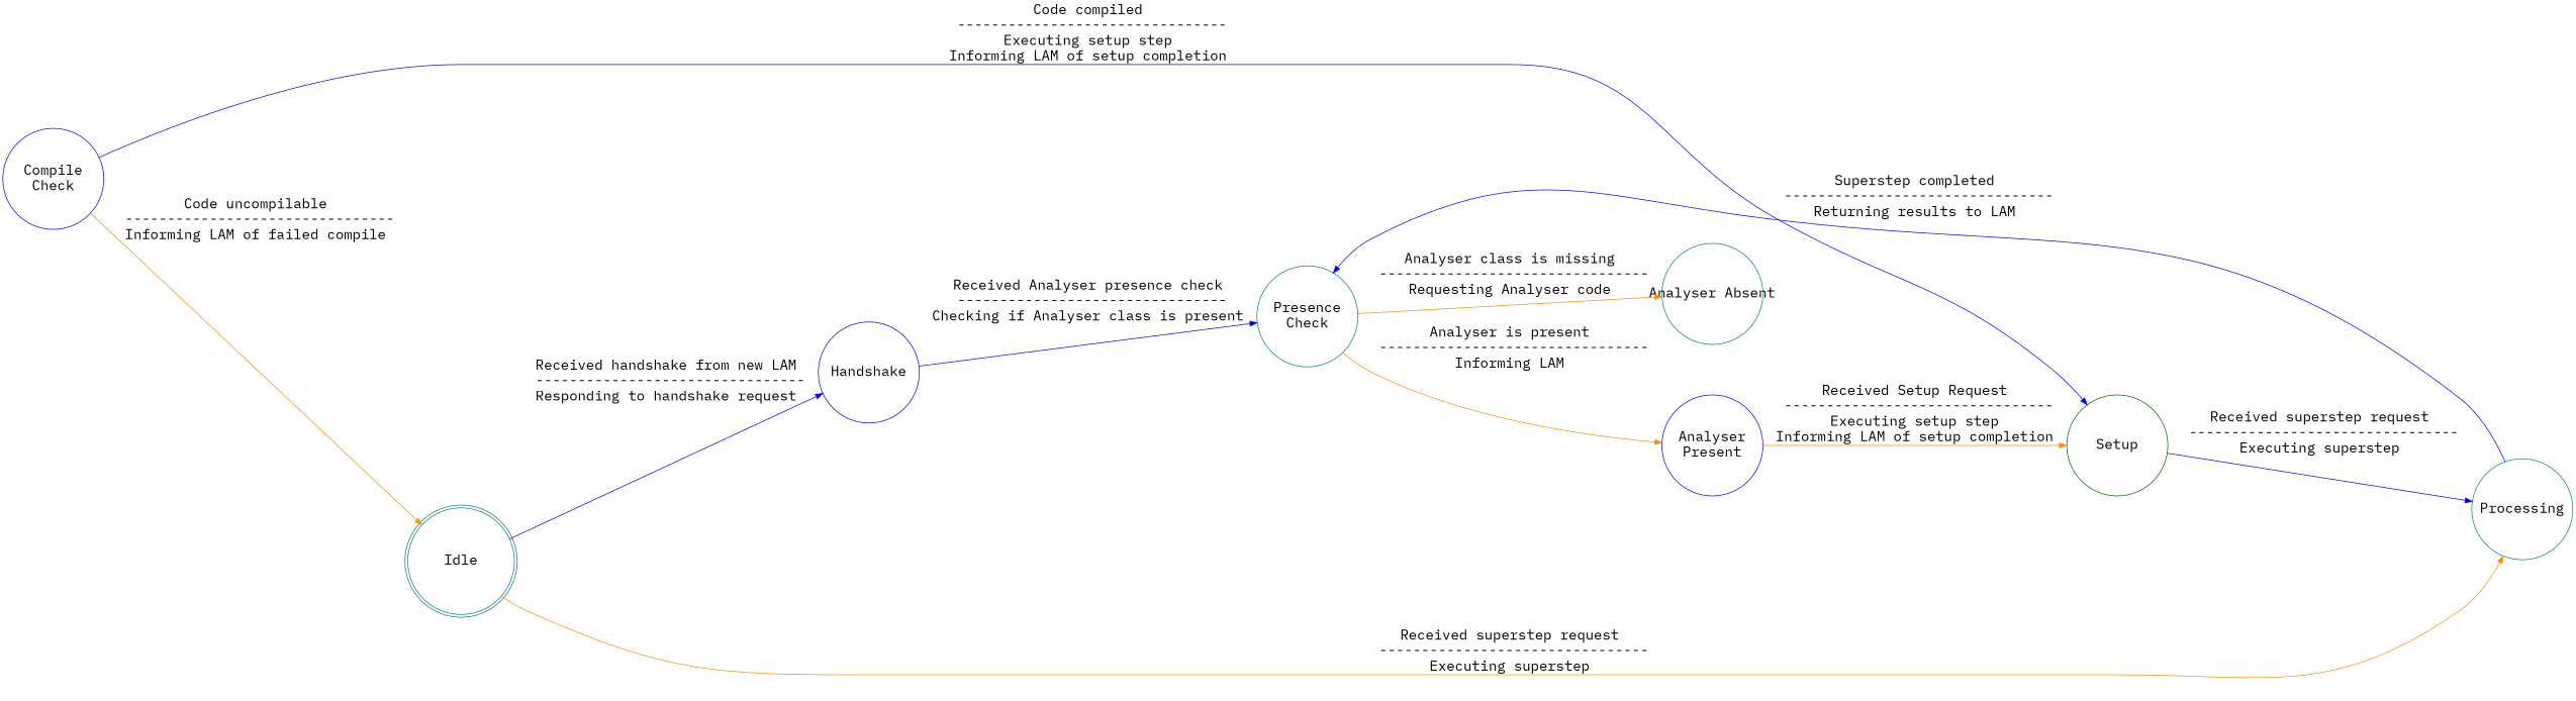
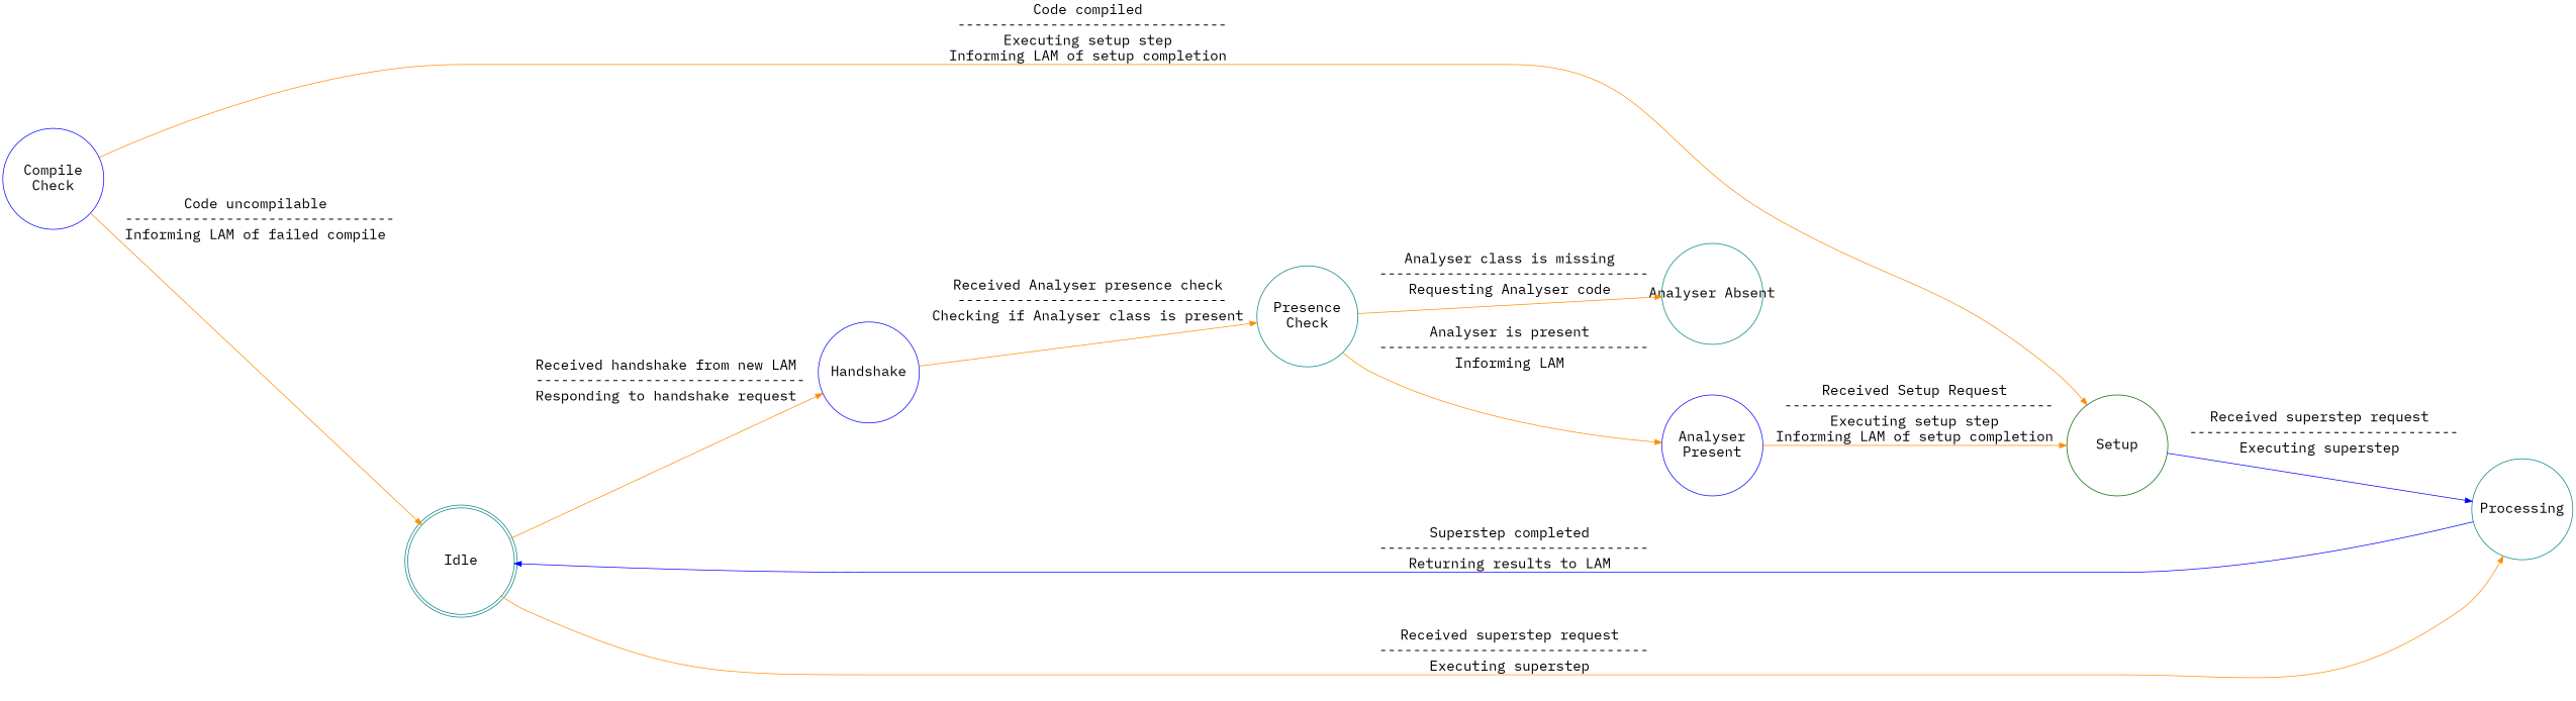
  digraph {
    fontname="IBM Plex Mono"
    nodesep=1
    rankdir=LR
    node [color=teal fixedsize=true fontname="IBM Plex Mono" fontsize=20 shape=circle]
    edge [color=darkorange fontname="IBM Plex Mono" fontsize=20]
    n1 [label=Idle shape=doublecircle width=2]
    n2 [color=blue label=Handshake width=2]
    n3 [label=Processing width=2]
    n4 [label="Presence\nCheck" width=2]
    n5 [color=blue label="Analyser\nPresent" width=2]
    n6 [label="Analyser Absent" width=2]
    n7 [color=darkgreen label=Setup width=2]
    n8 [color=blue label="Compile\nCheck" width=2]
-   n1 -> n2 [color=blue label="Received handshake from new LAM\n --------------------------------\nResponding to handshake request"]
+   n1 -> n2 [label="Received handshake from new LAM\n --------------------------------\nResponding to handshake request"]
    n1 -> n3 [label="Received superstep request\n --------------------------------\nExecuting superstep"]
-   n2 -> n4 [color=blue label="Received Analyser presence check\n --------------------------------\nChecking if Analyser class is present"]
-   n3 -> n4 [color=blue label="Superstep completed\n --------------------------------\nReturning results to LAM"]
+   n2 -> n4 [label="Received Analyser presence check\n --------------------------------\nChecking if Analyser class is present"]
+   n3 -> n1 [color=blue label="Superstep completed\n --------------------------------\nReturning results to LAM"]
    n4 -> n5 [label="Analyser is present\n --------------------------------\nInforming LAM"]
    n4 -> n6 [label="Analyser class is missing\n --------------------------------\nRequesting Analyser code"]
    n5 -> n7 [label="Received Setup Request\n --------------------------------\nExecuting setup step\nInforming LAM of setup completion"]
    n7 -> n3 [color=blue label="Received superstep request\n --------------------------------\nExecuting superstep"]
    n8 -> n1 [label="Code uncompilable\n --------------------------------\nInforming LAM of failed compile"]
-   n8 -> n7 [color=blue label="Code compiled\n --------------------------------\nExecuting setup step\nInforming LAM of setup completion"]
+   n8 -> n7 [label="Code compiled\n --------------------------------\nExecuting setup step\nInforming LAM of setup completion"]
  }
